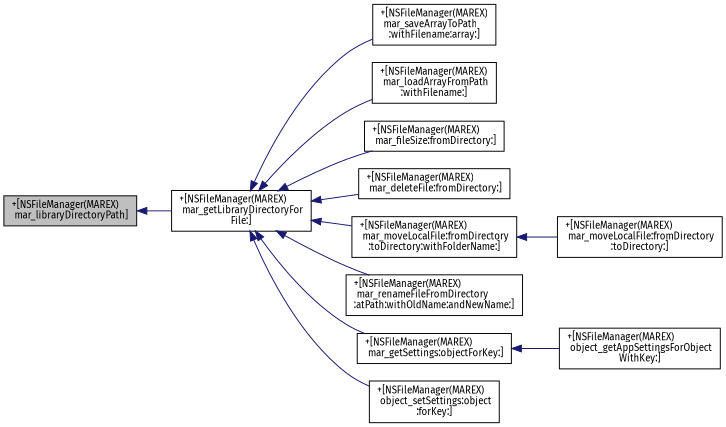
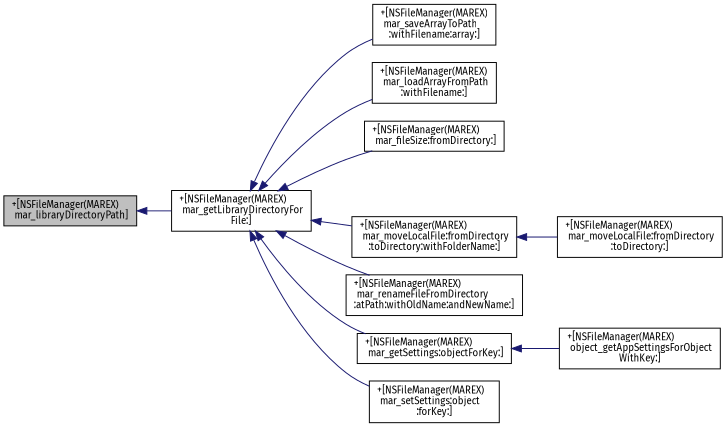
  digraph {
    fontname="Fira Sans"
    rankdir=LR
    node [color=black fillcolor=white fontname="Fira Sans" fontsize=10 shape=record style=filled]
    edge [color=midnightblue dir=back fontname="Fira Sans" fontsize=10 labelfontname=Helvetica labelfontsize=10 style=solid]
    n1 [fillcolor=grey75 fontcolor=black height=0.2 label="+[NSFileManager(MAREX)\l mar_libraryDirectoryPath]" width=0.4]
    n2 [height=0.2 label="+[NSFileManager(MAREX)\l mar_getLibraryDirectoryFor\lFile:]" width=0.4]
    n3 [height=0.2 label="+[NSFileManager(MAREX)\l mar_saveArrayToPath\l:withFilename:array:]" width=0.4]
    n4 [height=0.2 label="+[NSFileManager(MAREX)\l mar_loadArrayFromPath\l:withFilename:]" width=0.4]
    n5 [height=0.2 label="+[NSFileManager(MAREX)\l mar_fileSize:fromDirectory:]" width=0.4]
-   n6 [height=0.2 label="+[NSFileManager(MAREX)\l mar_deleteFile:fromDirectory:]" width=0.4]
    n7 [height=0.2 label="+[NSFileManager(MAREX)\l mar_moveLocalFile:fromDirectory\l:toDirectory:withFolderName:]" width=0.4]
    n8 [height=0.2 label="+[NSFileManager(MAREX)\l mar_renameFileFromDirectory\l:atPath:withOldName:andNewName:]" width=0.4]
    n9 [height=0.2 label="+[NSFileManager(MAREX)\l mar_getSettings:objectForKey:]" width=0.4]
-   n10 [height=0.2 label="+[NSFileManager(MAREX)\l object_setSettings:object\l:forKey:]" width=0.4]
+   n10 [height=0.2 label="+[NSFileManager(MAREX)\l mar_setSettings:object\l:forKey:]" width=0.4]
    n11 [height=0.2 label="+[NSFileManager(MAREX)\l mar_moveLocalFile:fromDirectory\l:toDirectory:]" width=0.4]
    n12 [height=0.2 label="+[NSFileManager(MAREX)\l object_getAppSettingsForObject\lWithKey:]" width=0.4]
    n1 -> n2
    n2 -> n3
    n2 -> n4
    n2 -> n5
-   n2 -> n6
    n2 -> n7
    n2 -> n8
    n2 -> n9
    n2 -> n10
    n7 -> n11
    n9 -> n12
  }
